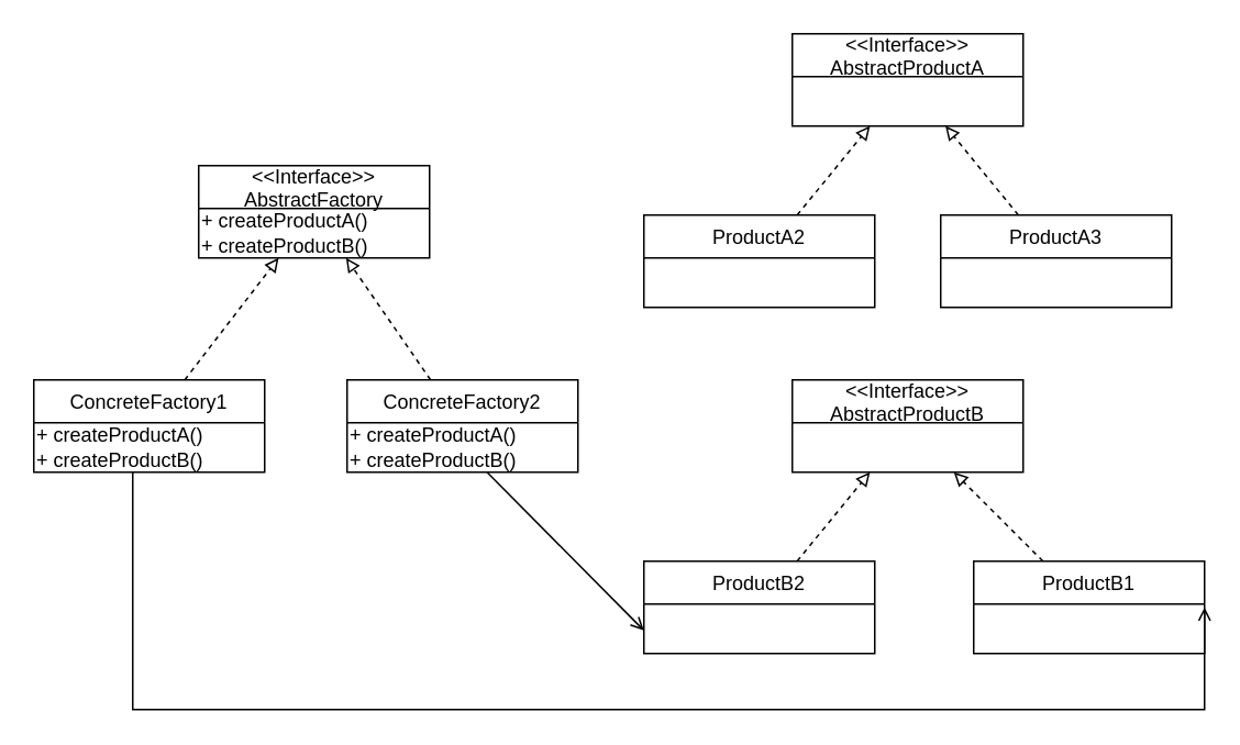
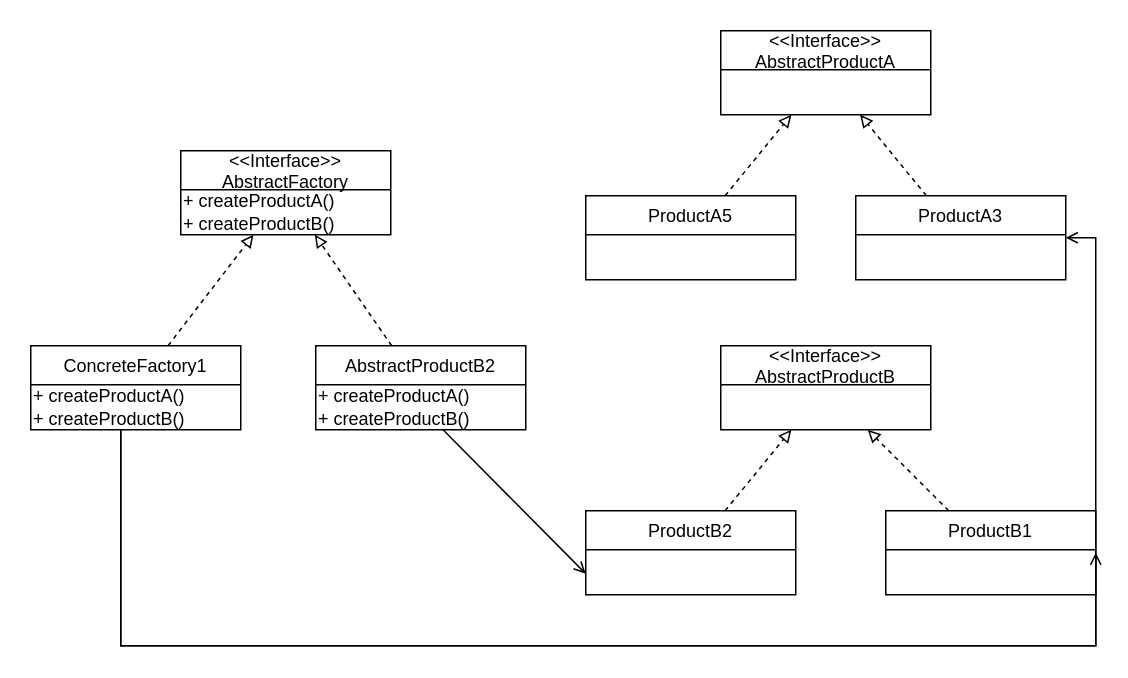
  <mxCell id="0" />
  <mxCell id="1" parent="0" />
  <mxCell id="2" value="&lt;&lt;Interface&gt;&gt;&#10;AbstractFactory" style="swimlane;fontStyle=0;childLayout=stackLayout;horizontal=1;startSize=26;fillColor=none;horizontalStack=0;resizeParent=1;resizeParentMax=0;resizeLast=0;collapsible=1;marginBottom=0;" vertex="1" parent="1"><mxGeometry x="120" y="100" width="140" height="56" as="geometry" /></mxCell>
  <mxCell id="3" value="+ createProductA()&lt;br&gt;+ createProductB()" style="text;html=1;align=left;verticalAlign=middle;resizable=0;points=[];autosize=1;" vertex="1" parent="2"><mxGeometry y="26" width="140" height="30" as="geometry" /></mxCell>
  <mxCell id="4" style="rounded=0;orthogonalLoop=1;jettySize=auto;html=1;endArrow=block;endFill=0;dashed=1;" edge="1" parent="1" source="6" target="2"><mxGeometry relative="1" as="geometry" /></mxCell>
+ <mxCell id="5" style="edgeStyle=orthogonalEdgeStyle;rounded=0;orthogonalLoop=1;jettySize=auto;html=1;entryX=1;entryY=0.5;entryDx=0;entryDy=0;endArrow=open;endFill=0;" edge="1" parent="1" source="6" target="15"><mxGeometry relative="1" as="geometry"><Array as="points"><mxPoint x="80" y="430" /><mxPoint x="730" y="430" /><mxPoint x="730" y="158" /></Array></mxGeometry></mxCell>
  <mxCell id="6" value="ConcreteFactory1" style="swimlane;fontStyle=0;childLayout=stackLayout;horizontal=1;startSize=26;fillColor=none;horizontalStack=0;resizeParent=1;resizeParentMax=0;resizeLast=0;collapsible=1;marginBottom=0;" vertex="1" parent="1"><mxGeometry x="20" y="230" width="140" height="56" as="geometry" /></mxCell>
  <mxCell id="7" value="+ createProductA()&lt;br&gt;+ createProductB()" style="text;html=1;align=left;verticalAlign=middle;resizable=0;points=[];autosize=1;" vertex="1" parent="6"><mxGeometry y="26" width="140" height="30" as="geometry" /></mxCell>
  <mxCell id="8" style="edgeStyle=none;rounded=0;orthogonalLoop=1;jettySize=auto;html=1;endArrow=block;endFill=0;dashed=1;" edge="1" parent="1" source="9" target="2"><mxGeometry relative="1" as="geometry" /></mxCell>
- <mxCell id="9" value="ConcreteFactory2" style="swimlane;fontStyle=0;childLayout=stackLayout;horizontal=1;startSize=26;fillColor=none;horizontalStack=0;resizeParent=1;resizeParentMax=0;resizeLast=0;collapsible=1;marginBottom=0;" vertex="1" parent="1"><mxGeometry x="210" y="230" width="140" height="56" as="geometry" /></mxCell>
+ <mxCell id="9" value="AbstractProductB2" style="swimlane;fontStyle=0;childLayout=stackLayout;horizontal=1;startSize=26;fillColor=none;horizontalStack=0;resizeParent=1;resizeParentMax=0;resizeLast=0;collapsible=1;marginBottom=0;" vertex="1" parent="1"><mxGeometry x="210" y="230" width="140" height="56" as="geometry" /></mxCell>
  <mxCell id="10" value="+ createProductA()&lt;br&gt;+ createProductB()" style="text;html=1;align=left;verticalAlign=middle;resizable=0;points=[];autosize=1;" vertex="1" parent="9"><mxGeometry y="26" width="140" height="30" as="geometry" /></mxCell>
  <mxCell id="11" value="&lt;&lt;Interface&gt;&gt;&#10;AbstractProductA" style="swimlane;fontStyle=0;childLayout=stackLayout;horizontal=1;startSize=26;fillColor=none;horizontalStack=0;resizeParent=1;resizeParentMax=0;resizeLast=0;collapsible=1;marginBottom=0;" vertex="1" parent="1"><mxGeometry x="480" y="20" width="140" height="56" as="geometry" /></mxCell>
  <mxCell id="12" style="edgeStyle=none;rounded=0;orthogonalLoop=1;jettySize=auto;html=1;dashed=1;endArrow=block;endFill=0;" edge="1" parent="1" source="13" target="11"><mxGeometry relative="1" as="geometry" /></mxCell>
- <mxCell id="13" value="ProductA2" style="swimlane;fontStyle=0;childLayout=stackLayout;horizontal=1;startSize=26;fillColor=none;horizontalStack=0;resizeParent=1;resizeParentMax=0;resizeLast=0;collapsible=1;marginBottom=0;" vertex="1" parent="1"><mxGeometry x="390" y="130" width="140" height="56" as="geometry" /></mxCell>
+ <mxCell id="13" value="ProductA5" style="swimlane;fontStyle=0;childLayout=stackLayout;horizontal=1;startSize=26;fillColor=none;horizontalStack=0;resizeParent=1;resizeParentMax=0;resizeLast=0;collapsible=1;marginBottom=0;" vertex="1" parent="1"><mxGeometry x="390" y="130" width="140" height="56" as="geometry" /></mxCell>
  <mxCell id="14" style="edgeStyle=none;rounded=0;orthogonalLoop=1;jettySize=auto;html=1;dashed=1;endArrow=block;endFill=0;" edge="1" parent="1" source="15" target="11"><mxGeometry relative="1" as="geometry" /></mxCell>
  <mxCell id="15" value="ProductA3" style="swimlane;fontStyle=0;childLayout=stackLayout;horizontal=1;startSize=26;fillColor=none;horizontalStack=0;resizeParent=1;resizeParentMax=0;resizeLast=0;collapsible=1;marginBottom=0;" vertex="1" parent="1"><mxGeometry x="570" y="130" width="140" height="56" as="geometry" /></mxCell>
  <mxCell id="16" value="&lt;&lt;Interface&gt;&gt;&#10;AbstractProductB" style="swimlane;fontStyle=0;childLayout=stackLayout;horizontal=1;startSize=26;fillColor=none;horizontalStack=0;resizeParent=1;resizeParentMax=0;resizeLast=0;collapsible=1;marginBottom=0;" vertex="1" parent="1"><mxGeometry x="480" y="230" width="140" height="56" as="geometry" /></mxCell>
  <mxCell id="17" style="edgeStyle=none;rounded=0;orthogonalLoop=1;jettySize=auto;html=1;dashed=1;endArrow=block;endFill=0;" edge="1" parent="1" source="18" target="16"><mxGeometry relative="1" as="geometry" /></mxCell>
  <mxCell id="18" value="ProductB2" style="swimlane;fontStyle=0;childLayout=stackLayout;horizontal=1;startSize=26;fillColor=none;horizontalStack=0;resizeParent=1;resizeParentMax=0;resizeLast=0;collapsible=1;marginBottom=0;" vertex="1" parent="1"><mxGeometry x="390" y="340" width="140" height="56" as="geometry" /></mxCell>
  <mxCell id="19" style="edgeStyle=none;rounded=0;orthogonalLoop=1;jettySize=auto;html=1;dashed=1;endArrow=block;endFill=0;" edge="1" parent="1" source="20" target="16"><mxGeometry relative="1" as="geometry" /></mxCell>
  <mxCell id="20" value="ProductB1" style="swimlane;fontStyle=0;childLayout=stackLayout;horizontal=1;startSize=26;fillColor=none;horizontalStack=0;resizeParent=1;resizeParentMax=0;resizeLast=0;collapsible=1;marginBottom=0;" vertex="1" parent="1"><mxGeometry x="590" y="340" width="140" height="56" as="geometry" /></mxCell>
  <mxCell id="21" style="edgeStyle=none;rounded=0;orthogonalLoop=1;jettySize=auto;html=1;entryX=0;entryY=0.75;entryDx=0;entryDy=0;endArrow=open;endFill=0;" edge="1" parent="1" source="10" target="18"><mxGeometry relative="1" as="geometry" /></mxCell>
  <mxCell id="22" style="edgeStyle=orthogonalEdgeStyle;rounded=0;orthogonalLoop=1;jettySize=auto;html=1;entryX=1;entryY=0.5;entryDx=0;entryDy=0;endArrow=open;endFill=0;" edge="1" parent="1" source="7" target="20"><mxGeometry relative="1" as="geometry"><Array as="points"><mxPoint x="80" y="430" /><mxPoint x="730" y="430" /><mxPoint x="730" y="368" /></Array></mxGeometry></mxCell>
